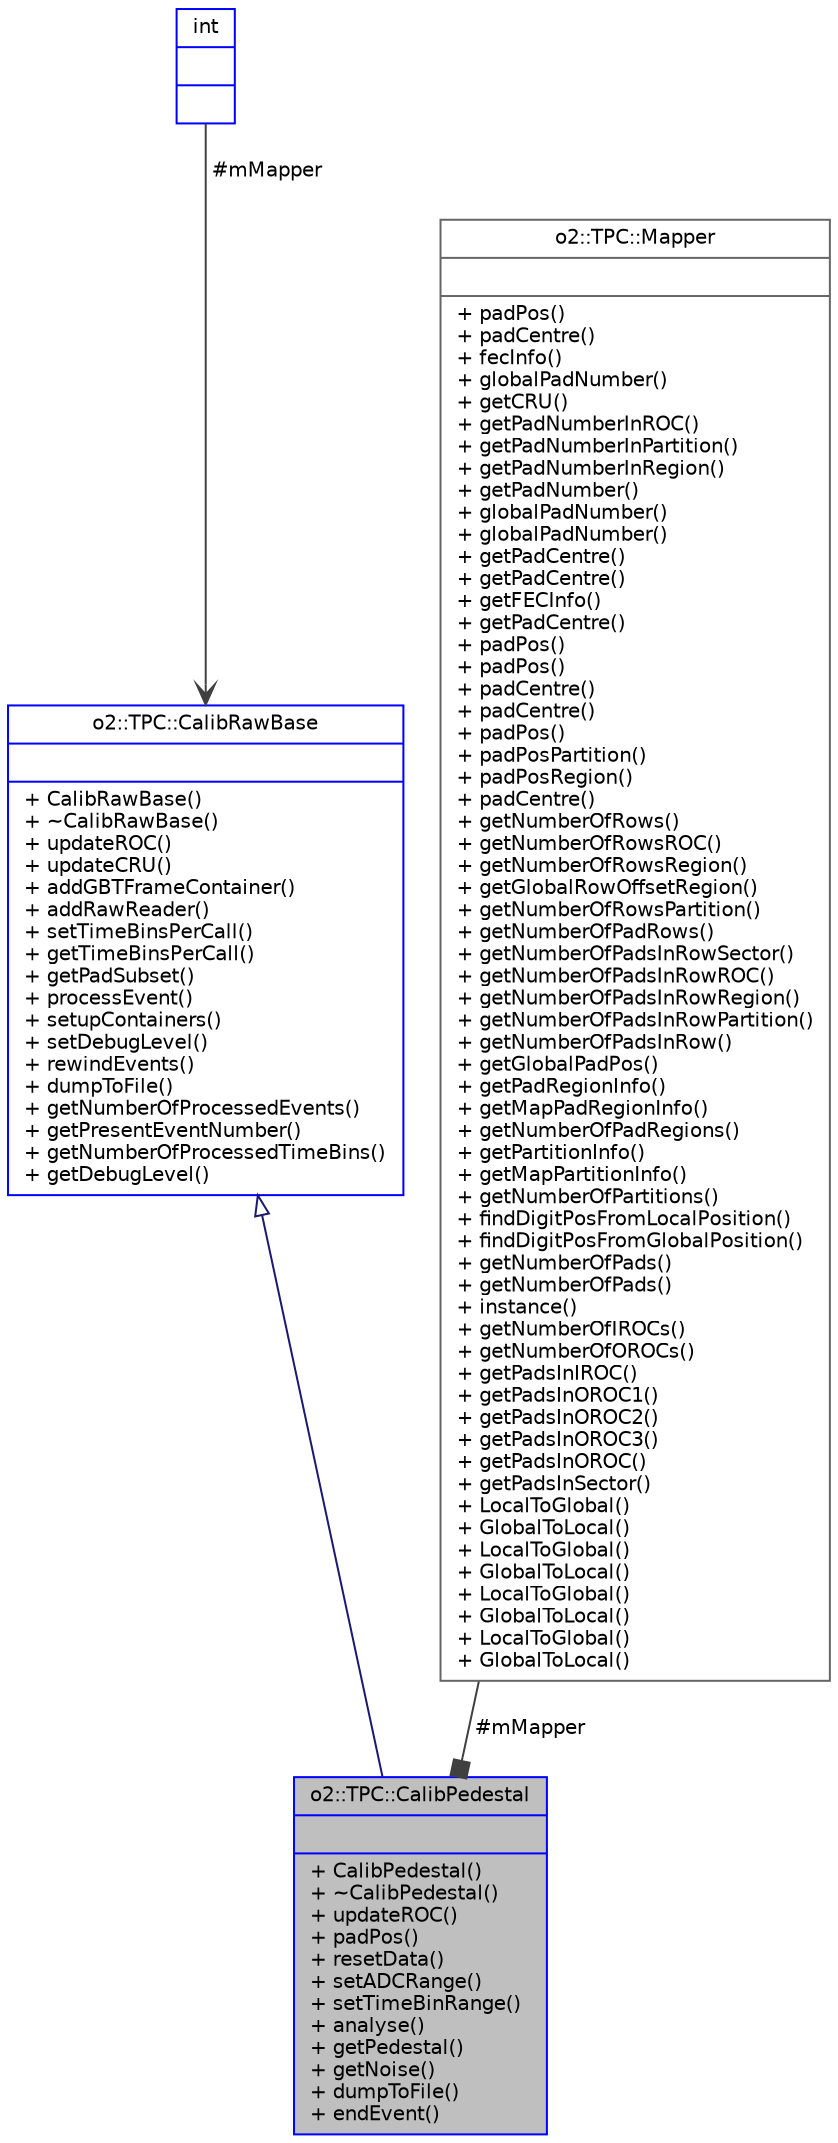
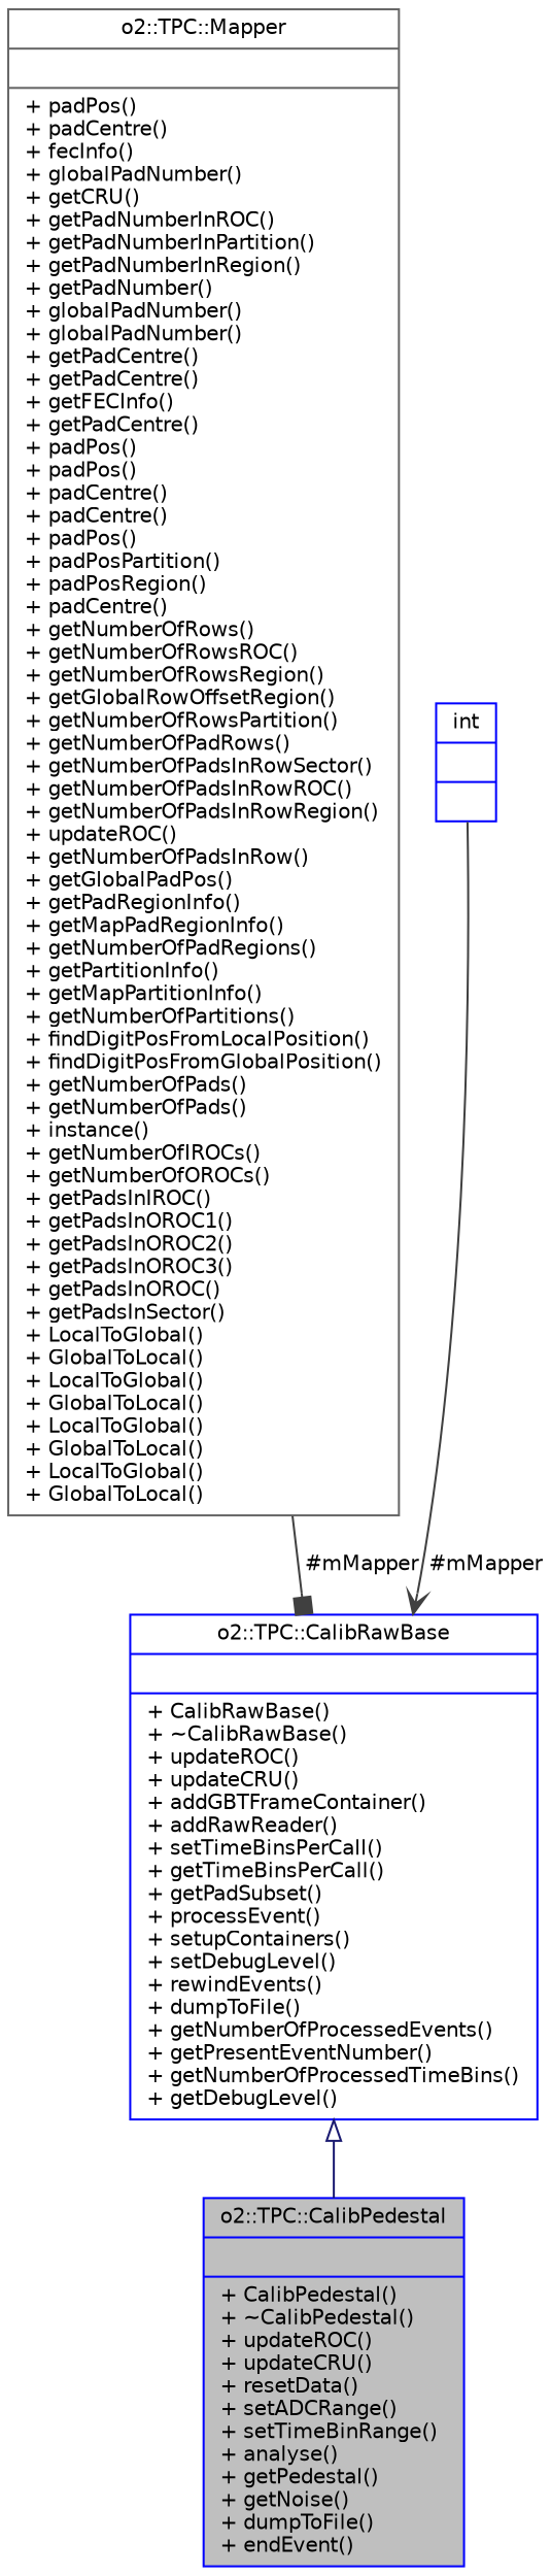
  digraph {
    node [color=blue fontname=Helvetica fontsize=10 shape=record]
    edge [color=grey25 fontname=Helvetica fontsize=10 labelfontname=Helvetica labelfontsize=10 style=solid]
-   n1 [fillcolor=grey75 fontcolor=black height=0.2 label="{o2::TPC::CalibPedestal\n||+ CalibPedestal()\l+ ~CalibPedestal()\l+ updateROC()\l+ padPos()\l+ resetData()\l+ setADCRange()\l+ setTimeBinRange()\l+ analyse()\l+ getPedestal()\l+ getNoise()\l+ dumpToFile()\l+ endEvent()\l}" style=filled width=0.4]
+   n1 [fillcolor=grey75 fontcolor=black height=0.2 label="{o2::TPC::CalibPedestal\n||+ CalibPedestal()\l+ ~CalibPedestal()\l+ updateROC()\l+ updateCRU()\l+ resetData()\l+ setADCRange()\l+ setTimeBinRange()\l+ analyse()\l+ getPedestal()\l+ getNoise()\l+ dumpToFile()\l+ endEvent()\l}" style=filled width=0.4]
    n2 [height=0.2 label="{o2::TPC::CalibRawBase\n||+ CalibRawBase()\l+ ~CalibRawBase()\l+ updateROC()\l+ updateCRU()\l+ addGBTFrameContainer()\l+ addRawReader()\l+ setTimeBinsPerCall()\l+ getTimeBinsPerCall()\l+ getPadSubset()\l+ processEvent()\l+ setupContainers()\l+ setDebugLevel()\l+ rewindEvents()\l+ dumpToFile()\l+ getNumberOfProcessedEvents()\l+ getPresentEventNumber()\l+ getNumberOfProcessedTimeBins()\l+ getDebugLevel()\l}" width=0.4]
-   n3 [color=gray40 height=0.2 label="{o2::TPC::Mapper\n||+ padPos()\l+ padCentre()\l+ fecInfo()\l+ globalPadNumber()\l+ getCRU()\l+ getPadNumberInROC()\l+ getPadNumberInPartition()\l+ getPadNumberInRegion()\l+ getPadNumber()\l+ globalPadNumber()\l+ globalPadNumber()\l+ getPadCentre()\l+ getPadCentre()\l+ getFECInfo()\l+ getPadCentre()\l+ padPos()\l+ padPos()\l+ padCentre()\l+ padCentre()\l+ padPos()\l+ padPosPartition()\l+ padPosRegion()\l+ padCentre()\l+ getNumberOfRows()\l+ getNumberOfRowsROC()\l+ getNumberOfRowsRegion()\l+ getGlobalRowOffsetRegion()\l+ getNumberOfRowsPartition()\l+ getNumberOfPadRows()\l+ getNumberOfPadsInRowSector()\l+ getNumberOfPadsInRowROC()\l+ getNumberOfPadsInRowRegion()\l+ getNumberOfPadsInRowPartition()\l+ getNumberOfPadsInRow()\l+ getGlobalPadPos()\l+ getPadRegionInfo()\l+ getMapPadRegionInfo()\l+ getNumberOfPadRegions()\l+ getPartitionInfo()\l+ getMapPartitionInfo()\l+ getNumberOfPartitions()\l+ findDigitPosFromLocalPosition()\l+ findDigitPosFromGlobalPosition()\l+ getNumberOfPads()\l+ getNumberOfPads()\l+ instance()\l+ getNumberOfIROCs()\l+ getNumberOfOROCs()\l+ getPadsInIROC()\l+ getPadsInOROC1()\l+ getPadsInOROC2()\l+ getPadsInOROC3()\l+ getPadsInOROC()\l+ getPadsInSector()\l+ LocalToGlobal()\l+ GlobalToLocal()\l+ LocalToGlobal()\l+ GlobalToLocal()\l+ LocalToGlobal()\l+ GlobalToLocal()\l+ LocalToGlobal()\l+ GlobalToLocal()\l}" width=0.4]
+   n3 [color=gray40 height=0.2 label="{o2::TPC::Mapper\n||+ padPos()\l+ padCentre()\l+ fecInfo()\l+ globalPadNumber()\l+ getCRU()\l+ getPadNumberInROC()\l+ getPadNumberInPartition()\l+ getPadNumberInRegion()\l+ getPadNumber()\l+ globalPadNumber()\l+ globalPadNumber()\l+ getPadCentre()\l+ getPadCentre()\l+ getFECInfo()\l+ getPadCentre()\l+ padPos()\l+ padPos()\l+ padCentre()\l+ padCentre()\l+ padPos()\l+ padPosPartition()\l+ padPosRegion()\l+ padCentre()\l+ getNumberOfRows()\l+ getNumberOfRowsROC()\l+ getNumberOfRowsRegion()\l+ getGlobalRowOffsetRegion()\l+ getNumberOfRowsPartition()\l+ getNumberOfPadRows()\l+ getNumberOfPadsInRowSector()\l+ getNumberOfPadsInRowROC()\l+ getNumberOfPadsInRowRegion()\l+ updateROC()\l+ getNumberOfPadsInRow()\l+ getGlobalPadPos()\l+ getPadRegionInfo()\l+ getMapPadRegionInfo()\l+ getNumberOfPadRegions()\l+ getPartitionInfo()\l+ getMapPartitionInfo()\l+ getNumberOfPartitions()\l+ findDigitPosFromLocalPosition()\l+ findDigitPosFromGlobalPosition()\l+ getNumberOfPads()\l+ getNumberOfPads()\l+ instance()\l+ getNumberOfIROCs()\l+ getNumberOfOROCs()\l+ getPadsInIROC()\l+ getPadsInOROC1()\l+ getPadsInOROC2()\l+ getPadsInOROC3()\l+ getPadsInOROC()\l+ getPadsInSector()\l+ LocalToGlobal()\l+ GlobalToLocal()\l+ LocalToGlobal()\l+ GlobalToLocal()\l+ LocalToGlobal()\l+ GlobalToLocal()\l+ LocalToGlobal()\l+ GlobalToLocal()\l}" width=0.4]
    n4 [height=0.2 label="{int\n||}" width=0.4]
    n2 -> n1 [arrowtail=onormal color=midnightblue dir=back]
-   n3 -> n1 [arrowhead=box label=" #mMapper"]
+   n3 -> n2 [arrowhead=box label=" #mMapper"]
    n4 -> n2 [arrowhead=vee label=" #mMapper"]
  }
